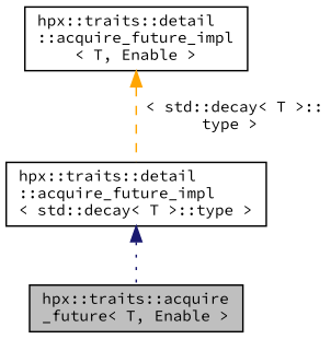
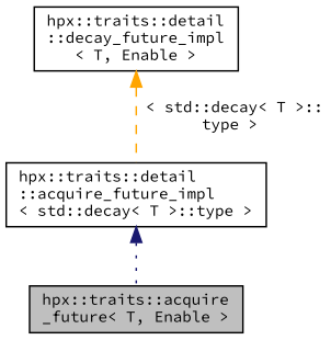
  digraph {
    fontname="Source Code Pro"
    node [color=black fillcolor=white fontname="Source Code Pro" fontsize=10 shape=record style=filled]
    edge [dir=back fontname="Source Code Pro" fontsize=10 labelfontname=Helvetica labelfontsize=10]
    n1 [fillcolor=grey75 fontcolor=black height=0.2 label="hpx::traits::acquire\l_future\< T, Enable \>" width=0.4]
    n2 [height=0.2 label="hpx::traits::detail\l::acquire_future_impl\l\< std::decay\< T \>::type \>" width=0.4]
-   n3 [height=0.2 label="hpx::traits::detail\l::acquire_future_impl\l\< T, Enable \>" width=0.4]
+   n3 [height=0.2 label="hpx::traits::detail\l::decay_future_impl\l\< T, Enable \>" width=0.4]
    n2 -> n1 [color=midnightblue style=dotted]
    n3 -> n2 [color=orange label=" \< std::decay\< T \>::\ltype \>" style=dashed]
  }
